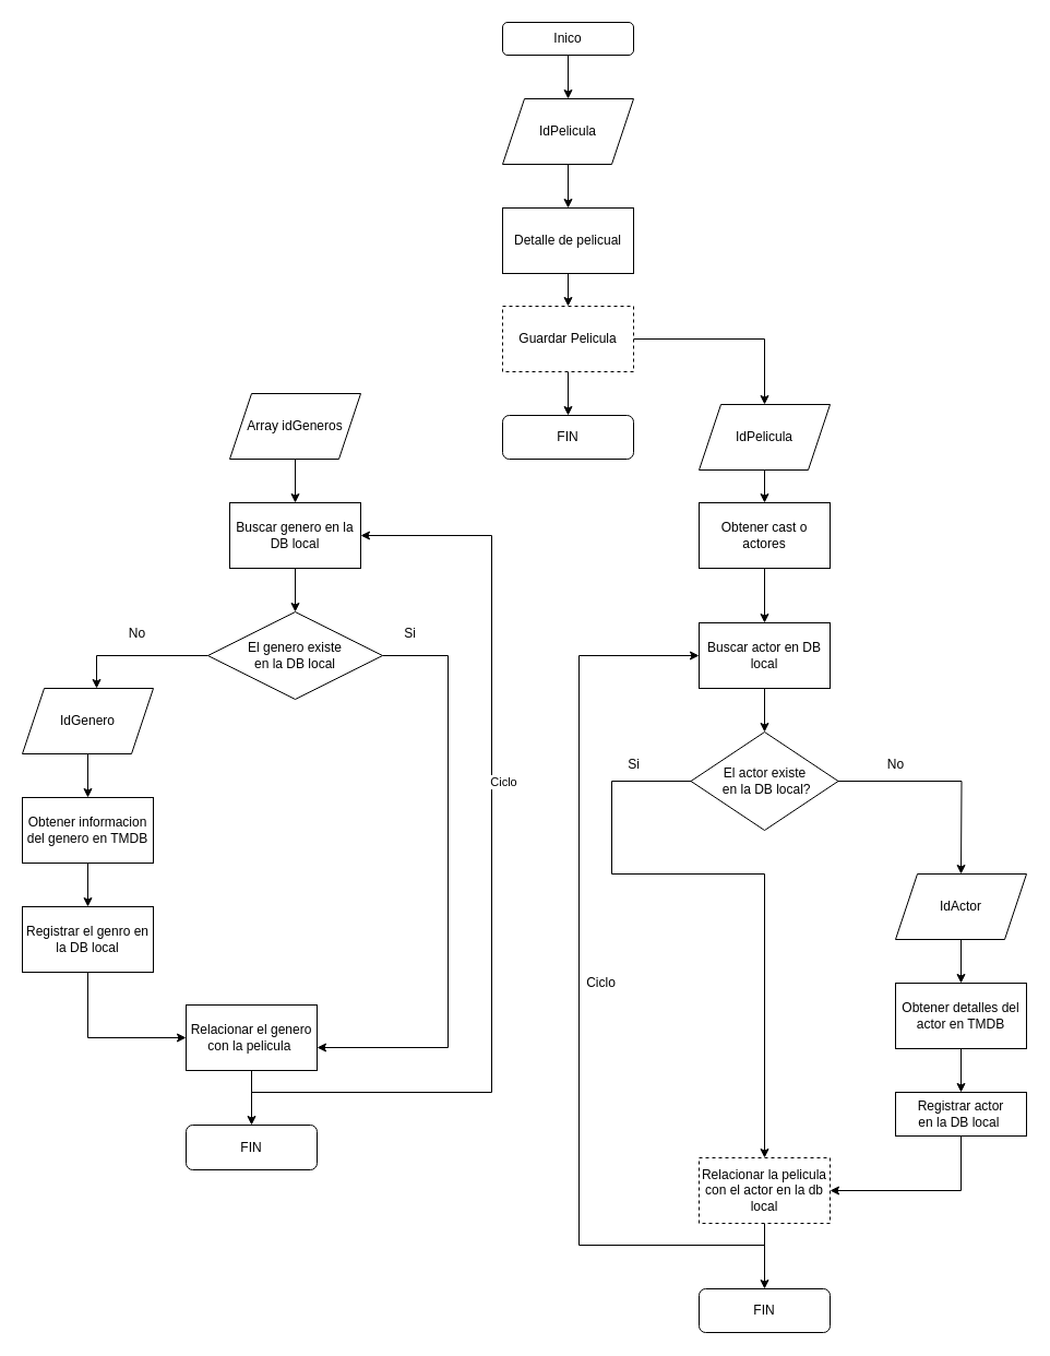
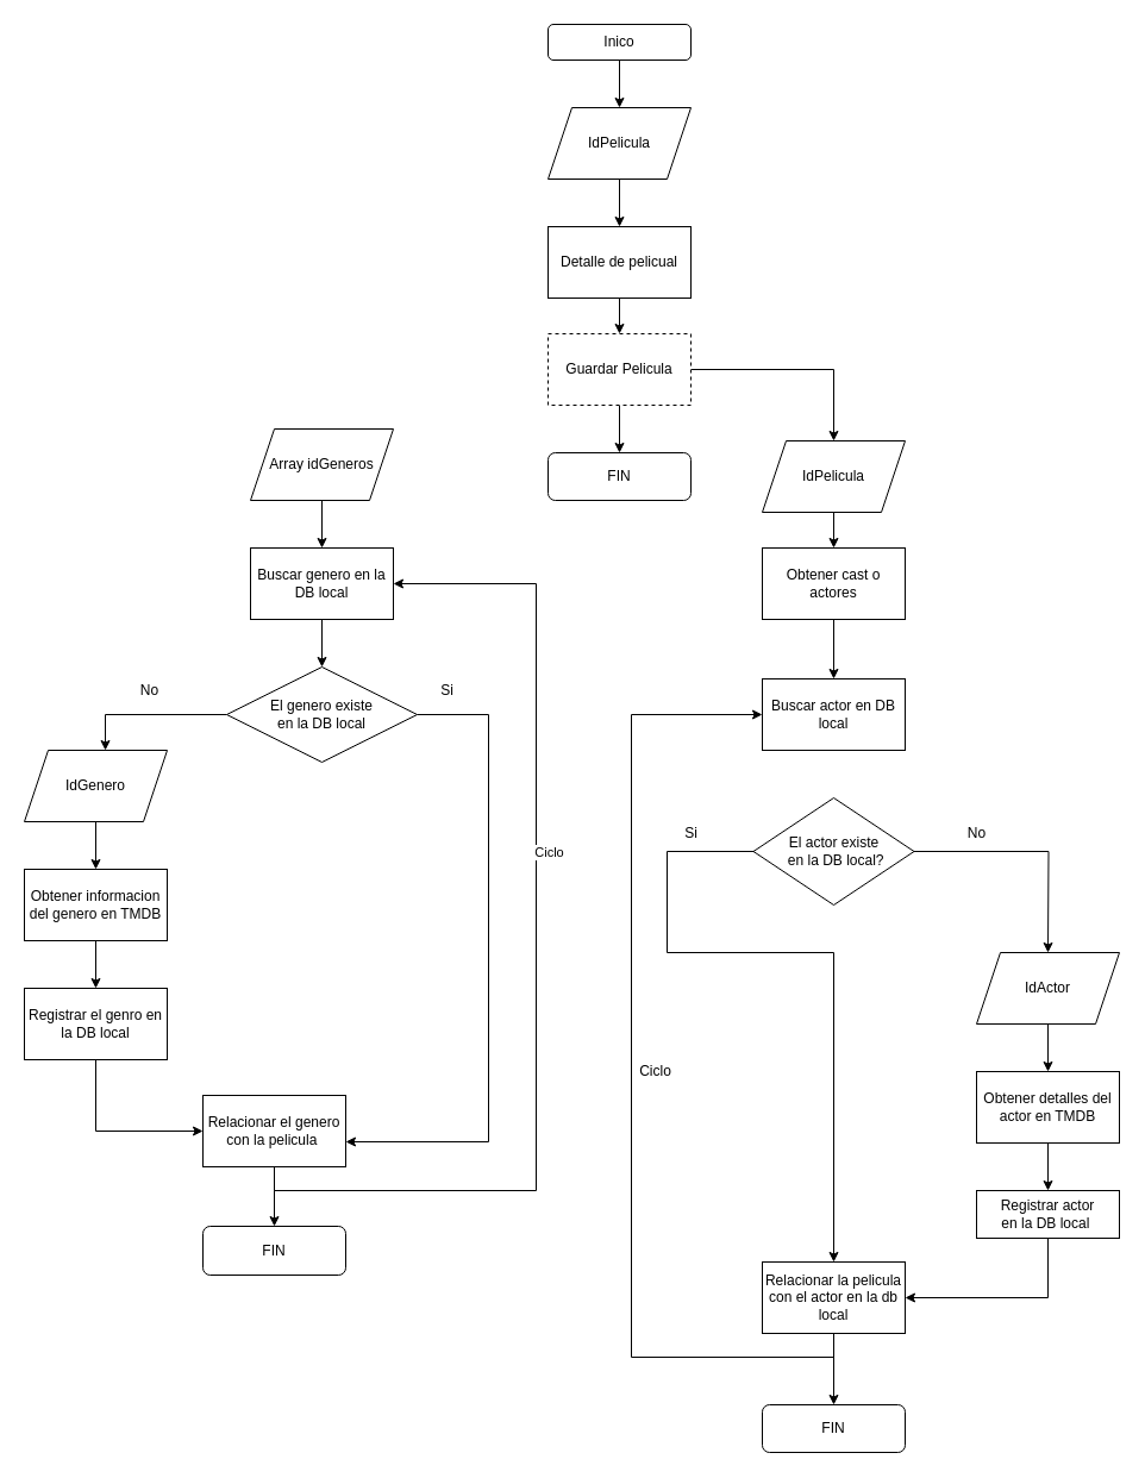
  <mxCell id="0" />
  <mxCell id="1" parent="0" />
  <mxCell id="2" style="edgeStyle=orthogonalEdgeStyle;rounded=0;orthogonalLoop=1;jettySize=auto;html=1;exitX=0.5;exitY=1;exitDx=0;exitDy=0;entryX=0.5;entryY=0;entryDx=0;entryDy=0;" edge="1" parent="1" source="3" target="7"><mxGeometry relative="1" as="geometry" /></mxCell>
  <mxCell id="3" value="Inico" style="rounded=1;whiteSpace=wrap;html=1;" vertex="1" parent="1"><mxGeometry x="460" y="20" width="120" height="30" as="geometry" /></mxCell>
  <mxCell id="4" style="edgeStyle=orthogonalEdgeStyle;rounded=0;orthogonalLoop=1;jettySize=auto;html=1;exitX=0.5;exitY=1;exitDx=0;exitDy=0;entryX=0.5;entryY=0;entryDx=0;entryDy=0;" edge="1" parent="1" source="5" target="10"><mxGeometry relative="1" as="geometry" /></mxCell>
  <mxCell id="5" value="Detalle de pelicual" style="rounded=0;whiteSpace=wrap;html=1;" vertex="1" parent="1"><mxGeometry x="460" y="190" width="120" height="60" as="geometry" /></mxCell>
  <mxCell id="6" style="edgeStyle=orthogonalEdgeStyle;rounded=0;orthogonalLoop=1;jettySize=auto;html=1;exitX=0.5;exitY=1;exitDx=0;exitDy=0;" edge="1" parent="1" source="7" target="5"><mxGeometry relative="1" as="geometry" /></mxCell>
  <mxCell id="7" value="IdPelicula" style="shape=parallelogram;perimeter=parallelogramPerimeter;whiteSpace=wrap;html=1;fixedSize=1;" vertex="1" parent="1"><mxGeometry x="460" y="90" width="120" height="60" as="geometry" /></mxCell>
  <mxCell id="8" style="edgeStyle=orthogonalEdgeStyle;rounded=0;orthogonalLoop=1;jettySize=auto;html=1;exitX=1;exitY=0.5;exitDx=0;exitDy=0;entryX=0.5;entryY=0;entryDx=0;entryDy=0;" edge="1" parent="1" source="10" target="12"><mxGeometry relative="1" as="geometry" /></mxCell>
  <mxCell id="9" style="edgeStyle=orthogonalEdgeStyle;rounded=0;orthogonalLoop=1;jettySize=auto;html=1;exitX=0.5;exitY=1;exitDx=0;exitDy=0;" edge="1" parent="1" source="10" target="53"><mxGeometry relative="1" as="geometry" /></mxCell>
  <mxCell id="10" value="Guardar Pelicula" style="rounded=0;whiteSpace=wrap;html=1;dashed=1;" vertex="1" parent="1"><mxGeometry x="460" y="280" width="120" height="60" as="geometry" /></mxCell>
  <mxCell id="11" style="edgeStyle=orthogonalEdgeStyle;rounded=0;orthogonalLoop=1;jettySize=auto;html=1;exitX=0.5;exitY=1;exitDx=0;exitDy=0;" edge="1" parent="1" source="12" target="14"><mxGeometry relative="1" as="geometry" /></mxCell>
  <mxCell id="12" value="IdPelicula" style="shape=parallelogram;perimeter=parallelogramPerimeter;whiteSpace=wrap;html=1;fixedSize=1;" vertex="1" parent="1"><mxGeometry x="640" y="370" width="120" height="60" as="geometry" /></mxCell>
  <mxCell id="13" style="edgeStyle=orthogonalEdgeStyle;rounded=0;orthogonalLoop=1;jettySize=auto;html=1;exitX=0.5;exitY=1;exitDx=0;exitDy=0;entryX=0.5;entryY=0;entryDx=0;entryDy=0;" edge="1" parent="1" source="14" target="16"><mxGeometry relative="1" as="geometry" /></mxCell>
  <mxCell id="14" value="Obtener cast o actores" style="rounded=0;whiteSpace=wrap;html=1;" vertex="1" parent="1"><mxGeometry x="640" y="460" width="120" height="60" as="geometry" /></mxCell>
- <mxCell id="15" style="edgeStyle=orthogonalEdgeStyle;rounded=0;orthogonalLoop=1;jettySize=auto;html=1;exitX=0.5;exitY=1;exitDx=0;exitDy=0;entryX=0.5;entryY=0;entryDx=0;entryDy=0;" edge="1" parent="1" source="16" target="19"><mxGeometry relative="1" as="geometry" /></mxCell>
  <mxCell id="16" value="Buscar actor en DB local" style="rounded=0;whiteSpace=wrap;html=1;" vertex="1" parent="1"><mxGeometry x="640" y="570" width="120" height="60" as="geometry" /></mxCell>
  <mxCell id="17" style="edgeStyle=orthogonalEdgeStyle;rounded=0;orthogonalLoop=1;jettySize=auto;html=1;exitX=0;exitY=0.5;exitDx=0;exitDy=0;entryX=0.5;entryY=0;entryDx=0;entryDy=0;" edge="1" parent="1" source="19" target="30"><mxGeometry relative="1" as="geometry"><mxPoint x="560" y="800" as="targetPoint" /><Array as="points"><mxPoint x="560" y="715" /><mxPoint x="560" y="800" /><mxPoint x="700" y="800" /></Array></mxGeometry></mxCell>
  <mxCell id="18" style="edgeStyle=orthogonalEdgeStyle;rounded=0;orthogonalLoop=1;jettySize=auto;html=1;exitX=1;exitY=0.5;exitDx=0;exitDy=0;" edge="1" parent="1" source="19"><mxGeometry relative="1" as="geometry"><mxPoint x="880" y="800" as="targetPoint" /></mxGeometry></mxCell>
  <mxCell id="19" value="El actor existe&lt;br&gt;&amp;nbsp;en la DB local?" style="rhombus;whiteSpace=wrap;html=1;" vertex="1" parent="1"><mxGeometry x="632.5" y="670" width="135" height="90" as="geometry" /></mxCell>
  <mxCell id="20" value="Si" style="text;html=1;align=center;verticalAlign=middle;resizable=0;points=[];autosize=1;strokeColor=none;fillColor=none;" vertex="1" parent="1"><mxGeometry x="565" y="690" width="30" height="20" as="geometry" /></mxCell>
  <mxCell id="21" value="No" style="text;html=1;align=center;verticalAlign=middle;resizable=0;points=[];autosize=1;strokeColor=none;fillColor=none;" vertex="1" parent="1"><mxGeometry x="805" y="690" width="30" height="20" as="geometry" /></mxCell>
  <mxCell id="22" style="edgeStyle=orthogonalEdgeStyle;rounded=0;orthogonalLoop=1;jettySize=auto;html=1;exitX=0.5;exitY=1;exitDx=0;exitDy=0;entryX=0.5;entryY=0;entryDx=0;entryDy=0;" edge="1" parent="1" source="23" target="25"><mxGeometry relative="1" as="geometry" /></mxCell>
  <mxCell id="23" value="IdActor" style="shape=parallelogram;perimeter=parallelogramPerimeter;whiteSpace=wrap;html=1;fixedSize=1;" vertex="1" parent="1"><mxGeometry x="820" y="800" width="120" height="60" as="geometry" /></mxCell>
  <mxCell id="24" style="edgeStyle=orthogonalEdgeStyle;rounded=0;orthogonalLoop=1;jettySize=auto;html=1;exitX=0.5;exitY=1;exitDx=0;exitDy=0;entryX=0.5;entryY=0;entryDx=0;entryDy=0;" edge="1" parent="1" source="25" target="27"><mxGeometry relative="1" as="geometry" /></mxCell>
  <mxCell id="25" value="Obtener detalles del actor en TMDB" style="rounded=0;whiteSpace=wrap;html=1;" vertex="1" parent="1"><mxGeometry x="820" y="900" width="120" height="60" as="geometry" /></mxCell>
  <mxCell id="26" style="edgeStyle=orthogonalEdgeStyle;rounded=0;orthogonalLoop=1;jettySize=auto;html=1;exitX=0.5;exitY=1;exitDx=0;exitDy=0;entryX=1;entryY=0.5;entryDx=0;entryDy=0;" edge="1" parent="1" source="27" target="30"><mxGeometry relative="1" as="geometry" /></mxCell>
  <mxCell id="27" value="Registrar actor &lt;br&gt;en la DB local&amp;nbsp;" style="rounded=0;whiteSpace=wrap;html=1;" vertex="1" parent="1"><mxGeometry x="820" y="1000" width="120" height="40" as="geometry" /></mxCell>
  <mxCell id="28" style="edgeStyle=orthogonalEdgeStyle;rounded=0;orthogonalLoop=1;jettySize=auto;html=1;exitX=0.5;exitY=1;exitDx=0;exitDy=0;" edge="1" parent="1" source="30" target="31"><mxGeometry relative="1" as="geometry" /></mxCell>
  <mxCell id="29" style="edgeStyle=orthogonalEdgeStyle;rounded=0;orthogonalLoop=1;jettySize=auto;html=1;exitX=0.5;exitY=1;exitDx=0;exitDy=0;entryX=0;entryY=0.5;entryDx=0;entryDy=0;" edge="1" parent="1" source="30" target="16"><mxGeometry relative="1" as="geometry"><Array as="points"><mxPoint x="700" y="1140" /><mxPoint x="530" y="1140" /><mxPoint x="530" y="600" /></Array></mxGeometry></mxCell>
- <mxCell id="30" value="Relacionar la pelicula con el actor en la db local" style="rounded=0;whiteSpace=wrap;html=1;dashed=1;" vertex="1" parent="1"><mxGeometry x="640" y="1060" width="120" height="60" as="geometry" /></mxCell>
+ <mxCell id="30" value="Relacionar la pelicula con el actor en la db local" style="rounded=0;whiteSpace=wrap;html=1;" vertex="1" parent="1"><mxGeometry x="640" y="1060" width="120" height="60" as="geometry" /></mxCell>
  <mxCell id="31" value="FIN" style="rounded=1;whiteSpace=wrap;html=1;" vertex="1" parent="1"><mxGeometry x="640" y="1180" width="120" height="40" as="geometry" /></mxCell>
  <mxCell id="32" value="Ciclo" style="text;html=1;align=center;verticalAlign=middle;resizable=0;points=[];autosize=1;strokeColor=none;fillColor=none;" vertex="1" parent="1"><mxGeometry x="530" y="890" width="40" height="20" as="geometry" /></mxCell>
  <mxCell id="33" style="edgeStyle=orthogonalEdgeStyle;rounded=0;orthogonalLoop=1;jettySize=auto;html=1;exitX=0.5;exitY=1;exitDx=0;exitDy=0;entryX=0.5;entryY=0;entryDx=0;entryDy=0;" edge="1" parent="1" source="34" target="36"><mxGeometry relative="1" as="geometry" /></mxCell>
  <mxCell id="34" value="Array idGeneros" style="shape=parallelogram;perimeter=parallelogramPerimeter;whiteSpace=wrap;html=1;fixedSize=1;" vertex="1" parent="1"><mxGeometry x="210" y="360" width="120" height="60" as="geometry" /></mxCell>
  <mxCell id="35" style="edgeStyle=orthogonalEdgeStyle;rounded=0;orthogonalLoop=1;jettySize=auto;html=1;exitX=0.5;exitY=1;exitDx=0;exitDy=0;entryX=0.5;entryY=0;entryDx=0;entryDy=0;" edge="1" parent="1" source="36" target="39"><mxGeometry relative="1" as="geometry" /></mxCell>
  <mxCell id="36" value="Buscar genero en la DB local" style="rounded=0;whiteSpace=wrap;html=1;" vertex="1" parent="1"><mxGeometry x="210" y="460" width="120" height="60" as="geometry" /></mxCell>
  <mxCell id="37" style="edgeStyle=orthogonalEdgeStyle;rounded=0;orthogonalLoop=1;jettySize=auto;html=1;exitX=0;exitY=0.5;exitDx=0;exitDy=0;entryX=0.567;entryY=0;entryDx=0;entryDy=0;entryPerimeter=0;" edge="1" parent="1" source="39" target="41"><mxGeometry relative="1" as="geometry" /></mxCell>
  <mxCell id="38" style="edgeStyle=orthogonalEdgeStyle;rounded=0;orthogonalLoop=1;jettySize=auto;html=1;exitX=1;exitY=0.5;exitDx=0;exitDy=0;entryX=1;entryY=0.65;entryDx=0;entryDy=0;entryPerimeter=0;" edge="1" parent="1" source="39" target="50"><mxGeometry relative="1" as="geometry"><Array as="points"><mxPoint x="410" y="600" /><mxPoint x="410" y="959" /></Array></mxGeometry></mxCell>
  <mxCell id="39" value="El genero existe &lt;br&gt;en la DB local" style="rhombus;whiteSpace=wrap;html=1;" vertex="1" parent="1"><mxGeometry x="190" y="560" width="160" height="80" as="geometry" /></mxCell>
  <mxCell id="40" style="edgeStyle=orthogonalEdgeStyle;rounded=0;orthogonalLoop=1;jettySize=auto;html=1;exitX=0.5;exitY=1;exitDx=0;exitDy=0;entryX=0.5;entryY=0;entryDx=0;entryDy=0;" edge="1" parent="1" source="41" target="44"><mxGeometry relative="1" as="geometry" /></mxCell>
  <mxCell id="41" value="IdGenero" style="shape=parallelogram;perimeter=parallelogramPerimeter;whiteSpace=wrap;html=1;fixedSize=1;" vertex="1" parent="1"><mxGeometry x="20" y="630" width="120" height="60" as="geometry" /></mxCell>
  <mxCell id="42" value="No" style="text;html=1;align=center;verticalAlign=middle;resizable=0;points=[];autosize=1;strokeColor=none;fillColor=none;" vertex="1" parent="1"><mxGeometry x="110" y="570" width="30" height="20" as="geometry" /></mxCell>
  <mxCell id="43" style="edgeStyle=orthogonalEdgeStyle;rounded=0;orthogonalLoop=1;jettySize=auto;html=1;exitX=0.5;exitY=1;exitDx=0;exitDy=0;entryX=0.5;entryY=0;entryDx=0;entryDy=0;" edge="1" parent="1" source="44" target="46"><mxGeometry relative="1" as="geometry" /></mxCell>
  <mxCell id="44" value="Obtener informacion del genero en TMDB" style="rounded=0;whiteSpace=wrap;html=1;" vertex="1" parent="1"><mxGeometry x="20" y="730" width="120" height="60" as="geometry" /></mxCell>
  <mxCell id="45" style="edgeStyle=orthogonalEdgeStyle;rounded=0;orthogonalLoop=1;jettySize=auto;html=1;exitX=0.5;exitY=1;exitDx=0;exitDy=0;entryX=0;entryY=0.5;entryDx=0;entryDy=0;" edge="1" parent="1" source="46" target="50"><mxGeometry relative="1" as="geometry" /></mxCell>
  <mxCell id="46" value="Registrar el genro en la DB local" style="rounded=0;whiteSpace=wrap;html=1;" vertex="1" parent="1"><mxGeometry x="20" y="830" width="120" height="60" as="geometry" /></mxCell>
  <mxCell id="47" style="edgeStyle=orthogonalEdgeStyle;rounded=0;orthogonalLoop=1;jettySize=auto;html=1;exitX=0.5;exitY=1;exitDx=0;exitDy=0;entryX=0.5;entryY=0;entryDx=0;entryDy=0;" edge="1" parent="1" source="50" target="52"><mxGeometry relative="1" as="geometry"><Array as="points"><mxPoint x="230" y="1000" /><mxPoint x="230" y="1000" /></Array></mxGeometry></mxCell>
  <mxCell id="48" style="edgeStyle=orthogonalEdgeStyle;rounded=0;orthogonalLoop=1;jettySize=auto;html=1;exitX=0.5;exitY=1;exitDx=0;exitDy=0;entryX=1;entryY=0.5;entryDx=0;entryDy=0;" edge="1" parent="1" source="50" target="36"><mxGeometry relative="1" as="geometry"><Array as="points"><mxPoint x="230" y="1000" /><mxPoint x="450" y="1000" /><mxPoint x="450" y="490" /></Array></mxGeometry></mxCell>
  <mxCell id="49" value="Ciclo" style="edgeLabel;html=1;align=center;verticalAlign=middle;resizable=0;points=[];" vertex="1" connectable="0" parent="48"><mxGeometry x="0.214" y="-3" relative="1" as="geometry"><mxPoint x="7" y="3" as="offset" /></mxGeometry></mxCell>
  <mxCell id="50" value="Relacionar el genero con la pelicula&amp;nbsp;" style="rounded=0;whiteSpace=wrap;html=1;" vertex="1" parent="1"><mxGeometry x="170" y="920" width="120" height="60" as="geometry" /></mxCell>
  <mxCell id="51" value="Si" style="text;html=1;align=center;verticalAlign=middle;resizable=0;points=[];autosize=1;strokeColor=none;fillColor=none;" vertex="1" parent="1"><mxGeometry x="360" y="570" width="30" height="20" as="geometry" /></mxCell>
  <mxCell id="52" value="FIN" style="rounded=1;whiteSpace=wrap;html=1;" vertex="1" parent="1"><mxGeometry x="170" y="1030" width="120" height="41" as="geometry" /></mxCell>
  <mxCell id="53" value="FIN" style="rounded=1;whiteSpace=wrap;html=1;" vertex="1" parent="1"><mxGeometry x="460" y="380" width="120" height="40" as="geometry" /></mxCell>
